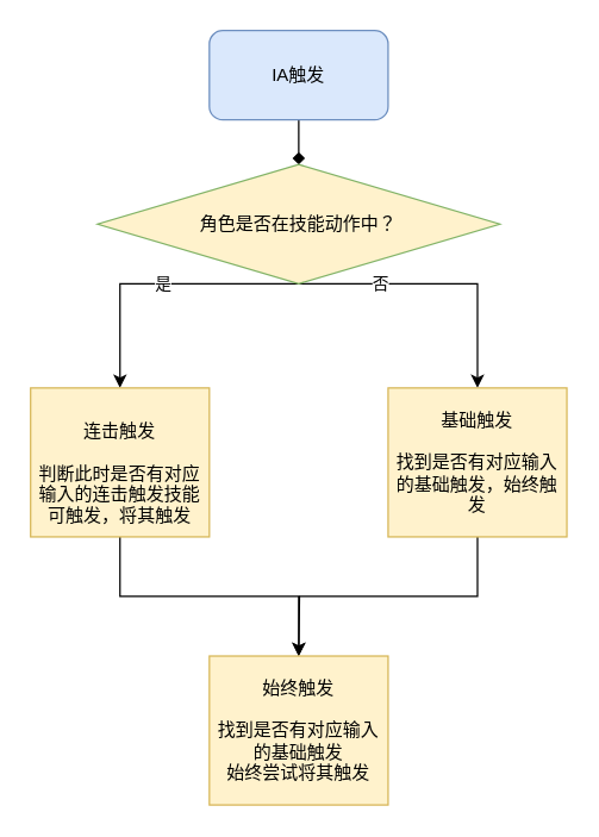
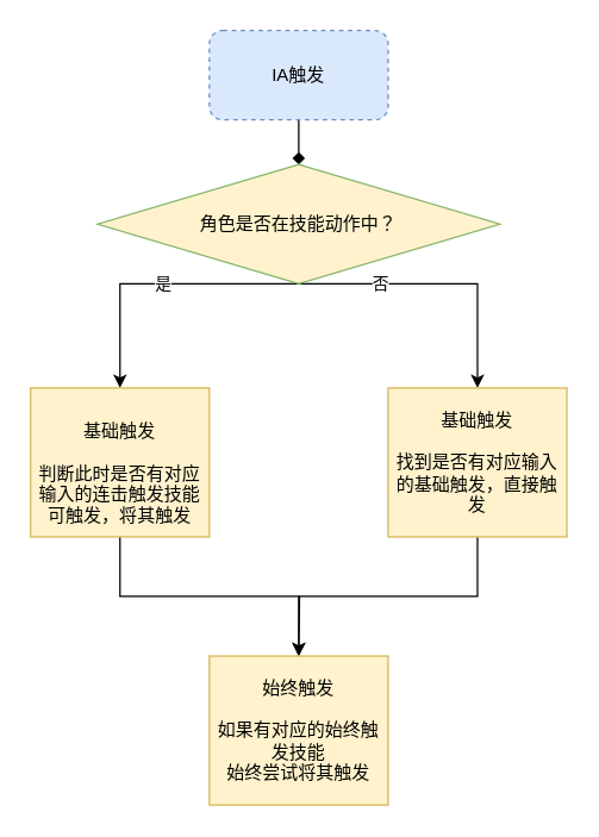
  <mxCell id="0" />
  <mxCell id="1" parent="0" />
  <mxCell id="2" style="edgeStyle=orthogonalEdgeStyle;rounded=0;orthogonalLoop=1;jettySize=auto;html=1;exitX=0.5;exitY=1;exitDx=0;exitDy=0;endArrow=diamond;" edge="1" parent="1" source="3" target="8"><mxGeometry relative="1" as="geometry" /></mxCell>
- <mxCell id="3" value="IA触发" style="rounded=1;whiteSpace=wrap;html=1;fillColor=#dae8fc;strokeColor=#6c8ebf;" vertex="1" parent="1"><mxGeometry x="140" y="20" width="120" height="60" as="geometry" /></mxCell>
+ <mxCell id="3" value="IA触发" style="rounded=1;whiteSpace=wrap;html=1;fillColor=#dae8fc;strokeColor=#6c8ebf;dashed=1;" vertex="1" parent="1"><mxGeometry x="140" y="20" width="120" height="60" as="geometry" /></mxCell>
  <mxCell id="4" style="edgeStyle=orthogonalEdgeStyle;rounded=0;orthogonalLoop=1;jettySize=auto;html=1;exitX=0.5;exitY=1;exitDx=0;exitDy=0;entryX=0.5;entryY=0;entryDx=0;entryDy=0;fillColor=#fff2cc;strokeColor=#000000;" edge="1" parent="1" source="8" target="10"><mxGeometry relative="1" as="geometry"><Array as="points"><mxPoint x="80" y="190" /></Array></mxGeometry></mxCell>
  <mxCell id="5" value="是" style="edgeLabel;html=1;align=center;verticalAlign=middle;resizable=0;points=[];" vertex="1" connectable="0" parent="4"><mxGeometry x="-0.029" y="-1" relative="1" as="geometry"><mxPoint as="offset" /></mxGeometry></mxCell>
  <mxCell id="6" style="edgeStyle=orthogonalEdgeStyle;rounded=0;orthogonalLoop=1;jettySize=auto;html=1;exitX=0.5;exitY=1;exitDx=0;exitDy=0;" edge="1" parent="1" source="8" target="12"><mxGeometry relative="1" as="geometry"><Array as="points"><mxPoint x="320" y="190" /></Array></mxGeometry></mxCell>
  <mxCell id="7" value="否" style="edgeLabel;html=1;align=center;verticalAlign=middle;resizable=0;points=[];" vertex="1" connectable="0" parent="6"><mxGeometry x="-0.43" y="1" relative="1" as="geometry"><mxPoint as="offset" /></mxGeometry></mxCell>
  <mxCell id="8" value="角色是否在技能动作中？" style="rhombus;whiteSpace=wrap;html=1;fillColor=#fff2cc;strokeColor=#82b366;" vertex="1" parent="1"><mxGeometry x="65" y="110" width="270" height="80" as="geometry" /></mxCell>
  <mxCell id="9" style="edgeStyle=orthogonalEdgeStyle;rounded=0;orthogonalLoop=1;jettySize=auto;html=1;exitX=0.5;exitY=1;exitDx=0;exitDy=0;" edge="1" parent="1" source="10" target="13"><mxGeometry relative="1" as="geometry" /></mxCell>
- <mxCell id="10" value="&lt;div&gt;&lt;br&gt;&lt;/div&gt;&lt;div&gt;连击触发&lt;/div&gt;&lt;div&gt;&lt;br&gt;&lt;/div&gt;判断此时是否有对应输入的连击触发技能可触发，将其触发" style="rounded=0;whiteSpace=wrap;html=1;fillColor=#fff2cc;strokeColor=#d6b656;" vertex="1" parent="1"><mxGeometry x="20" y="260" width="120" height="100" as="geometry" /></mxCell>
+ <mxCell id="10" value="&lt;div&gt;&lt;br&gt;&lt;/div&gt;&lt;div&gt;基础触发&lt;/div&gt;&lt;div&gt;&lt;br&gt;&lt;/div&gt;判断此时是否有对应输入的连击触发技能可触发，将其触发" style="rounded=0;whiteSpace=wrap;html=1;fillColor=#fff2cc;strokeColor=#d6b656;" vertex="1" parent="1"><mxGeometry x="20" y="260" width="120" height="100" as="geometry" /></mxCell>
  <mxCell id="11" style="edgeStyle=orthogonalEdgeStyle;rounded=0;orthogonalLoop=1;jettySize=auto;html=1;exitX=0.5;exitY=1;exitDx=0;exitDy=0;" edge="1" parent="1" source="12"><mxGeometry relative="1" as="geometry"><mxPoint x="200" y="440" as="targetPoint" /></mxGeometry></mxCell>
- <mxCell id="12" value="基础触发&lt;div&gt;&lt;br&gt;&lt;/div&gt;&lt;div&gt;找到是否有对应输入的基础触发，始终触发&lt;/div&gt;" style="rounded=0;whiteSpace=wrap;html=1;fillColor=#fff2cc;strokeColor=#d6b656;" vertex="1" parent="1"><mxGeometry x="260" y="260" width="120" height="100" as="geometry" /></mxCell>
- <mxCell id="13" value="始终触发&lt;div&gt;&lt;br&gt;&lt;/div&gt;&lt;div&gt;找到是否有对应输入的基础触发&lt;/div&gt;&lt;div&gt;始终尝试将其触发&lt;/div&gt;" style="rounded=0;whiteSpace=wrap;html=1;fillColor=#fff2cc;strokeColor=#d6b656;" vertex="1" parent="1"><mxGeometry x="140" y="440" width="120" height="100" as="geometry" /></mxCell>
+ <mxCell id="12" value="基础触发&lt;div&gt;&lt;br&gt;&lt;/div&gt;&lt;div&gt;找到是否有对应输入的基础触发，直接触发&lt;/div&gt;" style="rounded=0;whiteSpace=wrap;html=1;fillColor=#fff2cc;strokeColor=#d6b656;" vertex="1" parent="1"><mxGeometry x="260" y="260" width="120" height="100" as="geometry" /></mxCell>
+ <mxCell id="13" value="始终触发&lt;div&gt;&lt;br&gt;&lt;/div&gt;&lt;div&gt;如果有对应的始终触发技能&lt;/div&gt;&lt;div&gt;始终尝试将其触发&lt;/div&gt;" style="rounded=0;whiteSpace=wrap;html=1;fillColor=#fff2cc;strokeColor=#d6b656;" vertex="1" parent="1"><mxGeometry x="140" y="440" width="120" height="100" as="geometry" /></mxCell>
